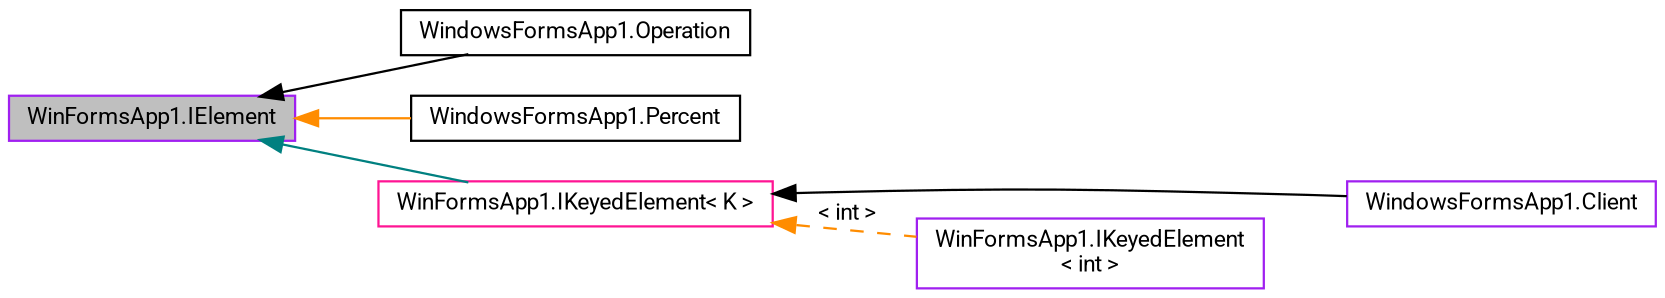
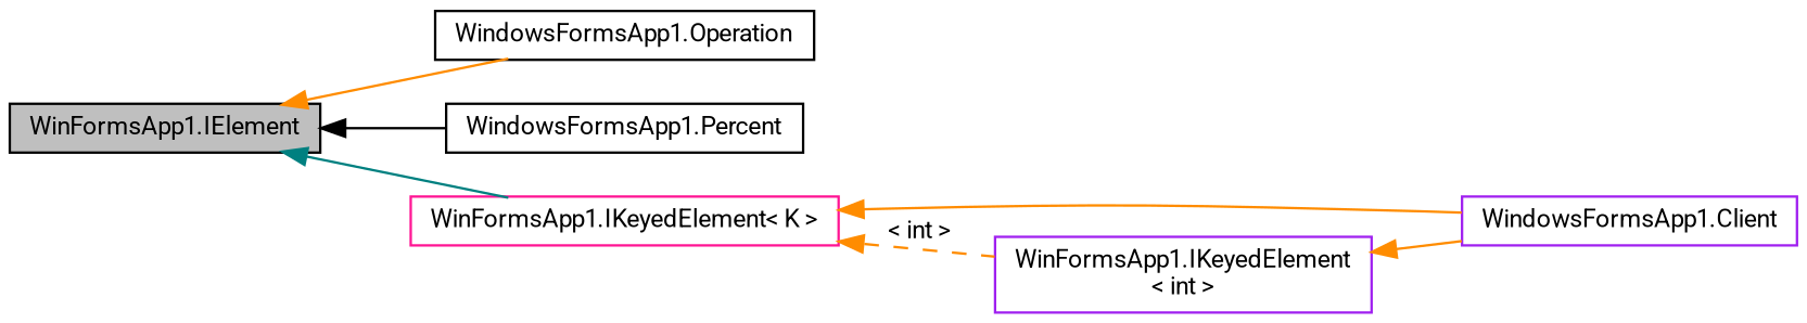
  digraph {
    fontname=Roboto
    rankdir=LR
    node [color=black fillcolor=white fontname=Roboto fontsize=10 shape=record style=filled]
    edge [color=darkorange dir=back fontname=Roboto fontsize=10 labelfontname=Helvetica labelfontsize=10 style=solid]
-   n1 [color=purple fillcolor=grey75 fontcolor=black height=0.2 label="WinFormsApp1.IElement" width=0.4]
+   n1 [fillcolor=grey75 fontcolor=black height=0.2 label="WinFormsApp1.IElement" width=0.4]
    n2 [height=0.2 label="WindowsFormsApp1.Operation" width=0.4]
    n3 [height=0.2 label="WindowsFormsApp1.Percent" width=0.4]
    n4 [color=deeppink height=0.2 label="WinFormsApp1.IKeyedElement\< K \>" width=0.4]
    n5 [color=purple height=0.2 label="WindowsFormsApp1.Client" width=0.4]
    n6 [color=purple height=0.2 label="WinFormsApp1.IKeyedElement\l\< int \>" width=0.4]
-   n1 -> n2 [color=black]
-   n1 -> n3
+   n1 -> n2
+   n1 -> n3 [color=black]
    n1 -> n4 [color=teal]
-   n4 -> n5 [color=black]
+   n4 -> n5
    n4 -> n6 [label=" \< int \>" style=dashed]
+   n6 -> n5
  }
